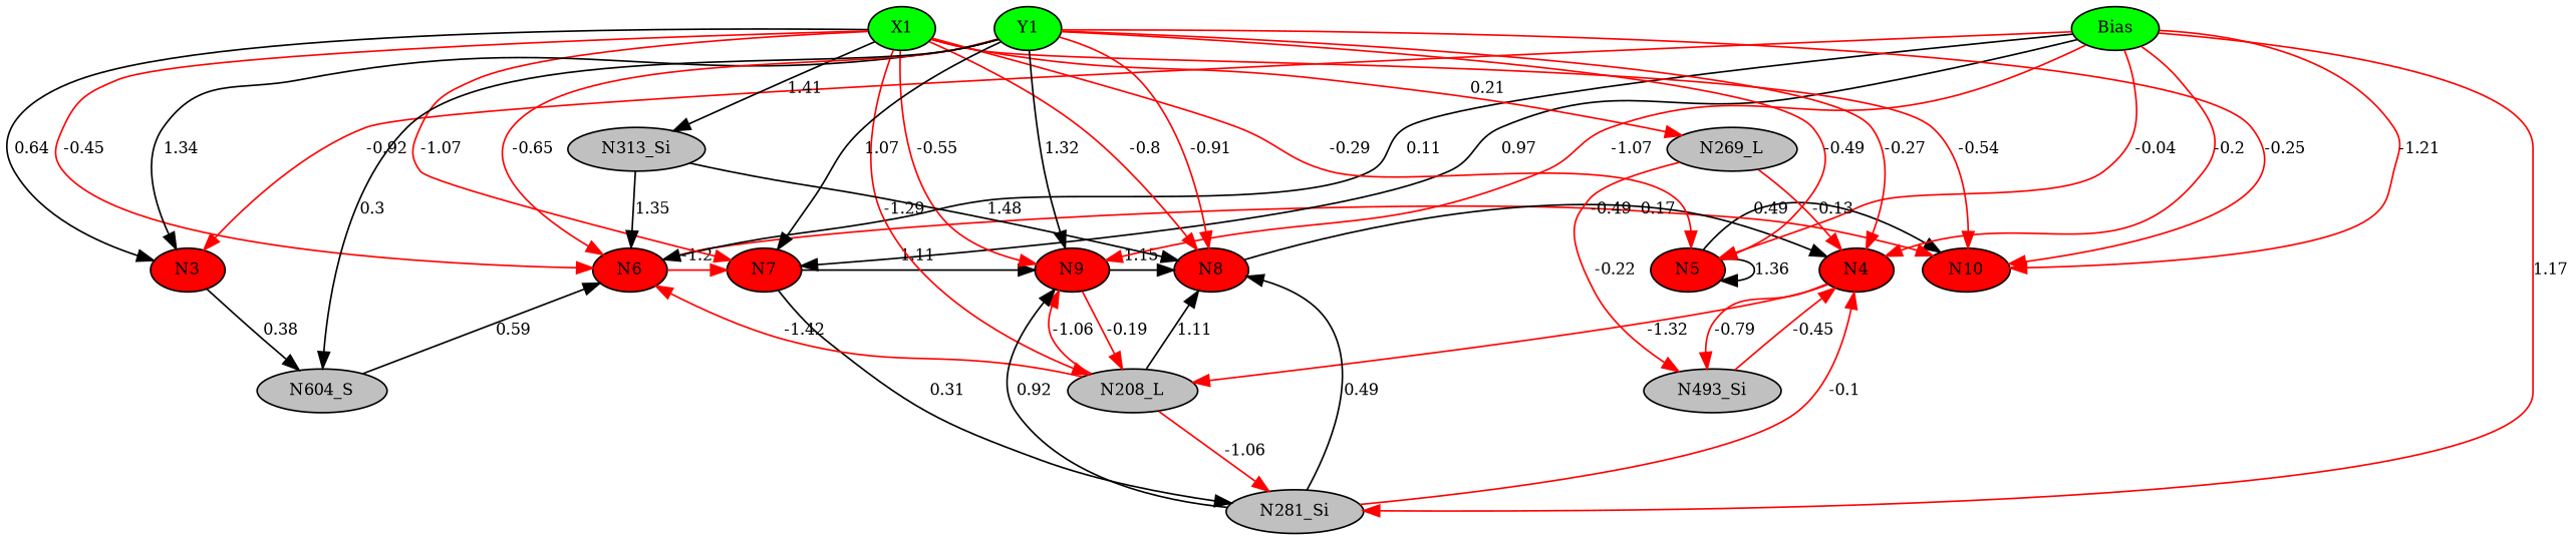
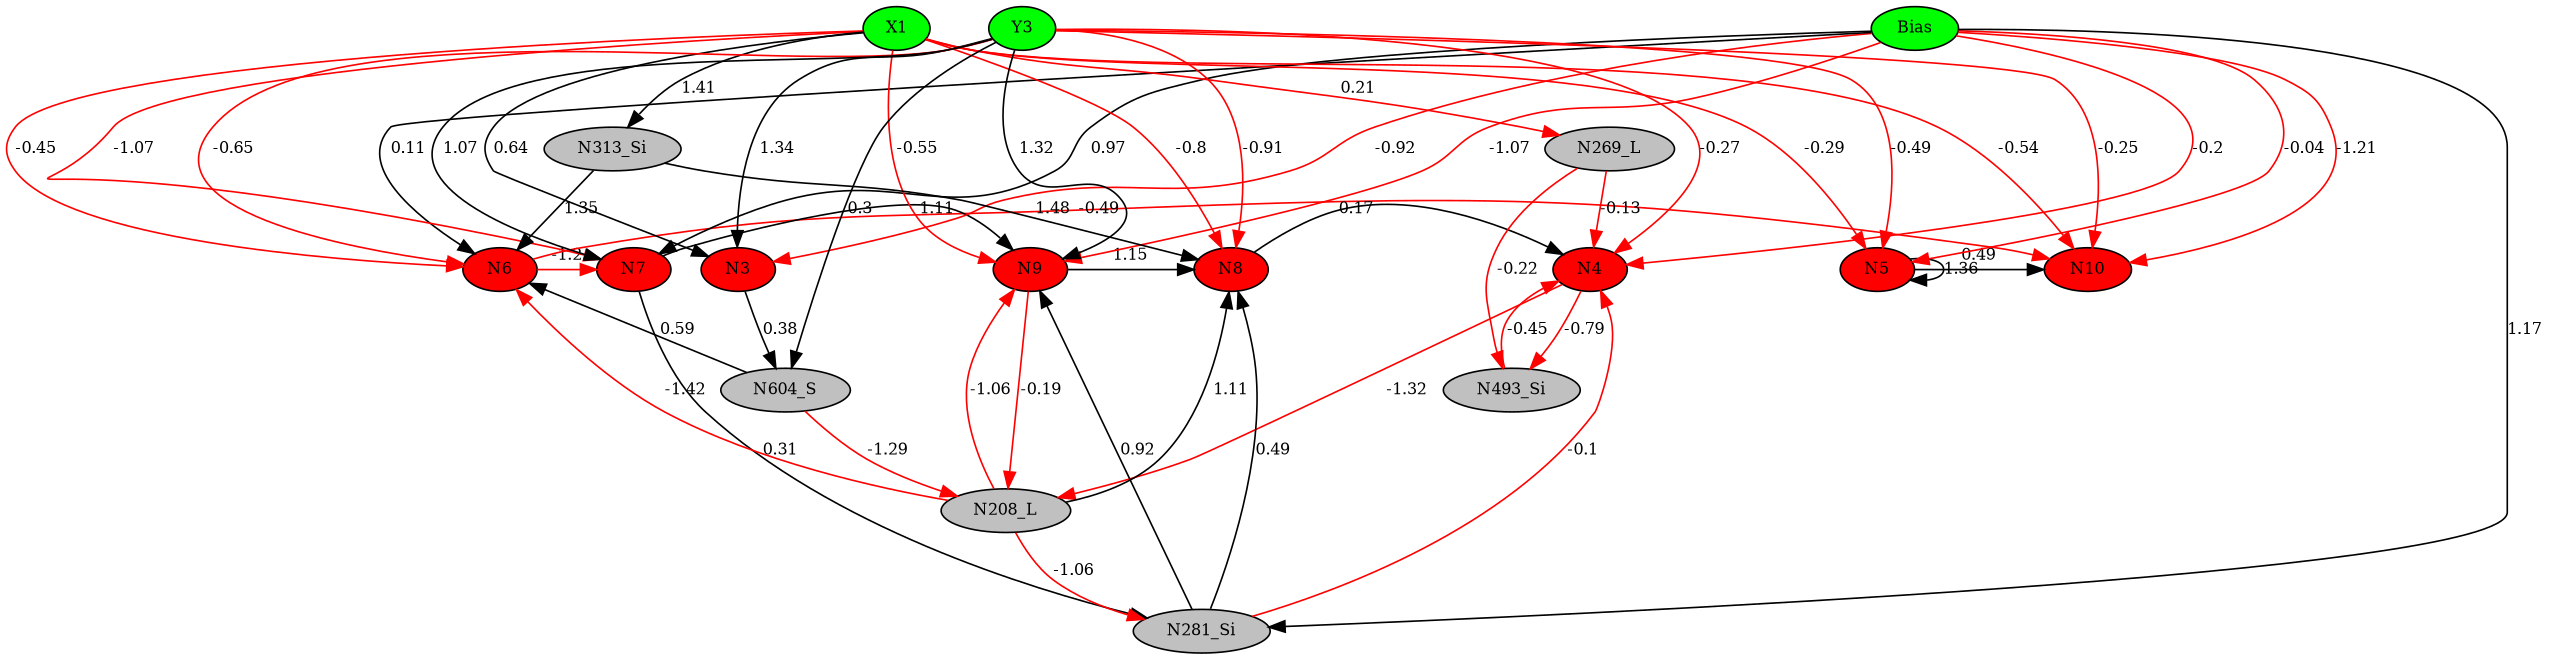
  digraph {
    node [fillcolor=red fontsize=10 shape=ellipse style=filled]
    edge [color=red fontsize=10 arrowType=inv]
    N3 [height=0.1 width=0.1]
    N4 [height=0.1 width=0.1]
    N5 [height=0.1 width=0.1]
    N6 [height=0.1 width=0.1]
    N7 [height=0.1 width=0.1]
    N8 [height=0.1 width=0.1]
    N9 [height=0.1 width=0.1]
    N10 [height=0.1 width=0.1]
    n9 [fillcolor=green height=0.1 label=Bias width=0.1]
    n10 [fillcolor=green height=0.1 label=X1 width=0.1]
-   n11 [fillcolor=green height=0.1 label=Y1 width=0.1]
+   n11 [fillcolor=green height=0.1 label=Y3 width=0.1]
    n12 [fillcolor=gray height=0.1 label=N604_S width=0.1]
    n13 [fillcolor=gray height=0.1 label=N208_L width=0.1]
    n14 [fillcolor=gray height=0.1 label=N493_Si width=0.1]
    n15 [fillcolor=gray height=0.1 label=N281_Si width=0.1]
    n16 [fillcolor=gray height=0.1 label=N269_L width=0.1]
    n17 [fillcolor=gray height=0.1 label=N313_Si width=0.1]
    subgraph sub_1 {
      rank=same
      N3
      N4
      N5
      N6
      N7
      N8
      N9
      N10
    }
    subgraph sub_2 {
      rank=same
      n9
      n10
      n11
    }
    N3 -> n12 [color=black label=0.38 arrowType=""]
    N4 -> n13 [label=-1.32]
    N4 -> n14 [label=-0.79]
    N5 -> N5 [color=black label=1.36 arrowType=""]
    N5 -> N10 [color=black label=0.49 arrowType=""]
    N6 -> N7 [label=-1.2]
    N6 -> N10 [label=-0.49]
    N7 -> N9 [color=black label=1.11 arrowType=""]
    N7 -> n15 [color=black label=0.31 arrowType=""]
    N8 -> N4 [color=black label=0.17 arrowType=""]
    N9 -> N8 [color=black label=1.15 arrowType=""]
    N9 -> n13 [label=-0.19]
    n9 -> N3 [label=-0.92]
    n9 -> N4 [label=-0.2]
    n9 -> N5 [label=-0.04]
    n9 -> N6 [color=black label=0.11 arrowType=""]
    n9 -> N7 [color=black label=0.97 arrowType=""]
    n9 -> N9 [label=-1.07]
    n9 -> N10 [label=-1.21]
-   n9 -> n15 [label=1.17 arrowType=""]
+   n9 -> n15 [color=black label=1.17 arrowType=""]
    n10 -> N3 [color=black label=0.64 arrowType=""]
    n10 -> N5 [label=-0.29]
    n10 -> N6 [label=-0.45]
    n10 -> N7 [label=-1.07]
    n10 -> N8 [label=-0.8]
    n10 -> N9 [label=-0.55]
    n10 -> N10 [label=-0.54]
    n10 -> n11 [style=invis color="" fontsize="" arrowType=""]
-   n10 -> n13 [label=-1.29]
+   n12 -> n13 [label=-1.29]
    n10 -> n16 [label=0.21 arrowType=""]
    n10 -> n17 [color=black label=1.41 arrowType=""]
    n11 -> N3 [color=black label=1.34 arrowType=""]
    n11 -> N4 [label=-0.27]
    n11 -> N5 [label=-0.49]
    n11 -> N6 [label=-0.65]
    n11 -> N7 [color=black label=1.07 arrowType=""]
    n11 -> N8 [label=-0.91]
    n11 -> N9 [color=black label=1.32 arrowType=""]
    n11 -> N10 [label=-0.25]
    n11 -> n9 [style=invis color="" fontsize="" arrowType=""]
    n11 -> n12 [color=black label=0.3 arrowType=""]
    n12 -> N6 [color=black label=0.59 arrowType=""]
    n13 -> N6 [label=-1.42]
    n13 -> N8 [color=black label=1.11 arrowType=""]
    n13 -> N9 [label=-1.06]
    n13 -> n15 [label=-1.06]
    n14 -> N4 [label=-0.45]
    n15 -> N4 [label=-0.1]
    n15 -> N8 [color=black label=0.49 arrowType=""]
    n15 -> N9 [color=black label=0.92 arrowType=""]
    n16 -> N4 [label=-0.13]
    n16 -> n14 [label=-0.22]
    n17 -> N6 [color=black label=1.35 arrowType=""]
    n17 -> N8 [color=black label=1.48 arrowType=""]
  }
